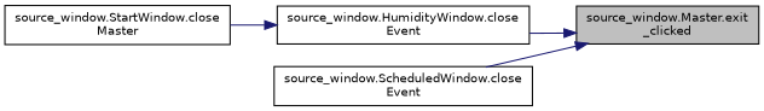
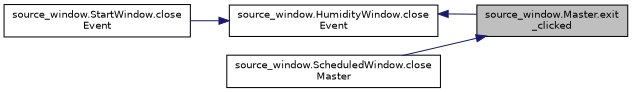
  digraph {
    rankdir=RL
    node [color=black fillcolor=white fontname=Helvetica fontsize=10 shape=record style=filled]
    edge [color=midnightblue dir=back fontname=Helvetica fontsize=10 labelfontname=Helvetica labelfontsize=10 style=solid]
    n1 [fillcolor=grey75 fontcolor=black height=0.2 label="source_window.Master.exit\l_clicked" width=0.4]
    n2 [height=0.2 label="source_window.HumidityWindow.close\lEvent" width=0.4]
-   n3 [height=0.2 label="source_window.ScheduledWindow.close\lEvent" width=0.4]
-   n4 [height=0.2 label="source_window.StartWindow.close\lMaster" width=0.4]
-   n1 -> n2
+   n3 [height=0.2 label="source_window.ScheduledWindow.close\lMaster" width=0.4]
+   n4 [height=0.2 label="source_window.StartWindow.close\lEvent" width=0.4]
+   n2 -> n1
    n1 -> n3
    n2 -> n4
  }
